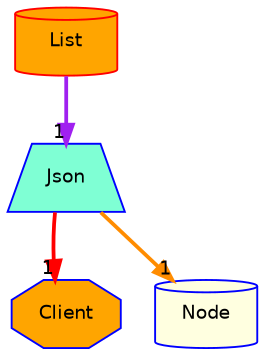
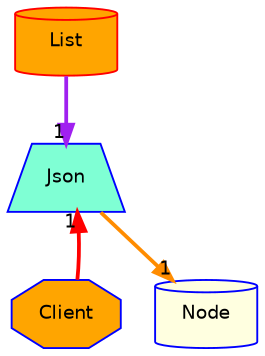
  digraph {
    compound=true
    node [color=blue fillcolor=orange fontname=Helvetica fontsize=10 shape=cylinder style=filled]
    edge [headlabel=1 labeldistance=1.5 labelfontname=Helvetica labelfontsize=10 style=bold]
    n1 [color=red label=List pencolor=black]
    n2 [fillcolor=aquamarine label=Json shape=trapezium]
    n3 [label=Client shape=octagon]
    n4 [fillcolor=lightyellow label="Node"]
    n1 -> n2 [color=purple]
    n2 -> n4 [color=darkorange]
-   n2 -> n3 [color=red]
+   n3 -> n2 [color=red]
  }
